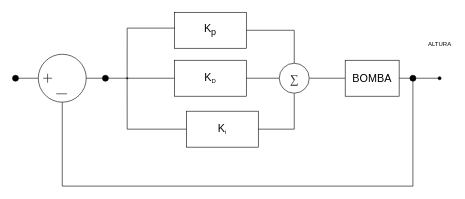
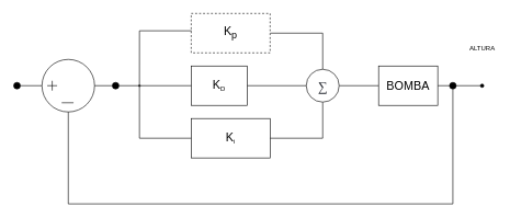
  <mxCell id="0" />
  <mxCell id="1" parent="0" />
  <mxCell id="2" value="" style="endArrow=none;html=1;rounded=0;entryX=0;entryY=0.5;entryDx=0;entryDy=0;" edge="1" parent="1" target="12"><mxGeometry width="50" height="50" relative="1" as="geometry"><mxPoint x="30" y="130" as="sourcePoint" /><mxPoint x="180" y="150" as="targetPoint" /></mxGeometry></mxCell>
  <mxCell id="3" style="edgeStyle=orthogonalEdgeStyle;rounded=0;orthogonalLoop=1;jettySize=auto;html=1;exitX=1;exitY=0.5;exitDx=0;exitDy=0;entryX=0.5;entryY=0;entryDx=0;entryDy=0;fontSize=18;endArrow=none;endFill=0;" edge="1" parent="1" source="4" target="10"><mxGeometry relative="1" as="geometry" /></mxCell>
- <mxCell id="4" value="&lt;font style=&quot;font-size: 18px;&quot;&gt;K&lt;sub&gt;p&lt;/sub&gt;&lt;br&gt;&lt;/font&gt;" style="rounded=0;whiteSpace=wrap;html=1;" vertex="1" parent="1"><mxGeometry x="290" y="20" width="120" height="60" as="geometry" /></mxCell>
+ <mxCell id="4" value="&lt;font style=&quot;font-size: 18px;&quot;&gt;K&lt;sub&gt;p&lt;/sub&gt;&lt;br&gt;&lt;/font&gt;" style="rounded=0;whiteSpace=wrap;html=1;dashed=1;" vertex="1" parent="1"><mxGeometry x="290" y="20" width="120" height="60" as="geometry" /></mxCell>
  <mxCell id="5" style="edgeStyle=orthogonalEdgeStyle;rounded=0;orthogonalLoop=1;jettySize=auto;html=1;exitX=1;exitY=0.5;exitDx=0;exitDy=0;entryX=0;entryY=0.5;entryDx=0;entryDy=0;fontSize=18;endArrow=none;endFill=0;" edge="1" parent="1" source="6" target="10"><mxGeometry relative="1" as="geometry" /></mxCell>
- <mxCell id="6" value="&lt;span style=&quot;font-size: 18px;&quot;&gt;K&lt;/span&gt;&lt;sub&gt;D&lt;/sub&gt;" style="rounded=0;whiteSpace=wrap;html=1;" vertex="1" parent="1"><mxGeometry x="290" y="100" width="120" height="60" as="geometry" /></mxCell>
- <mxCell id="7" value="&lt;span style=&quot;font-size: 18px;&quot;&gt;K&lt;/span&gt;&lt;sub&gt;i&lt;/sub&gt;" style="rounded=0;whiteSpace=wrap;html=1;" vertex="1" parent="1"><mxGeometry x="310" y="185" width="120" height="60" as="geometry" /></mxCell>
+ <mxCell id="6" value="&lt;span style=&quot;font-size: 18px;&quot;&gt;K&lt;/span&gt;&lt;sub&gt;D&lt;/sub&gt;" style="rounded=0;whiteSpace=wrap;html=1;" vertex="1" parent="1"><mxGeometry x="290" y="100" width="85" height="60" as="geometry" /></mxCell>
+ <mxCell id="7" value="&lt;span style=&quot;font-size: 18px;&quot;&gt;K&lt;/span&gt;&lt;sub&gt;i&lt;/sub&gt;" style="rounded=0;whiteSpace=wrap;html=1;" vertex="1" parent="1"><mxGeometry x="290" y="180" width="120" height="60" as="geometry" /></mxCell>
  <mxCell id="8" style="edgeStyle=none;rounded=0;orthogonalLoop=1;jettySize=auto;html=1;exitX=1;exitY=0.5;exitDx=0;exitDy=0;entryX=0;entryY=0.5;entryDx=0;entryDy=0;fontSize=18;endArrow=none;endFill=0;" edge="1" parent="1" source="10" target="19"><mxGeometry relative="1" as="geometry" /></mxCell>
  <mxCell id="9" style="edgeStyle=orthogonalEdgeStyle;rounded=0;orthogonalLoop=1;jettySize=auto;html=1;exitX=0.5;exitY=1;exitDx=0;exitDy=0;entryX=1;entryY=0.5;entryDx=0;entryDy=0;fontSize=18;endArrow=none;endFill=0;" edge="1" parent="1" source="10" target="7"><mxGeometry relative="1" as="geometry" /></mxCell>
  <mxCell id="10" value="&lt;span style=&quot;color: rgb(33, 36, 44); font-family: KaTeX_Size2; font-size: 20px; text-align: start; background-color: rgb(255, 255, 255);&quot;&gt;∑&lt;/span&gt;" style="ellipse;whiteSpace=wrap;html=1;aspect=fixed;" vertex="1" parent="1"><mxGeometry x="465" y="105" width="50" height="50" as="geometry" /></mxCell>
  <mxCell id="11" value="" style="group" connectable="0" vertex="1" parent="1"><mxGeometry x="63" y="90" width="80" height="80" as="geometry" /></mxCell>
  <mxCell id="12" value="" style="ellipse;whiteSpace=wrap;html=1;aspect=fixed;" vertex="1" parent="11"><mxGeometry width="80" height="80" as="geometry" /></mxCell>
  <mxCell id="13" value="" style="group" connectable="0" vertex="1" parent="11"><mxGeometry x="8" y="32.5" width="15" height="15" as="geometry" /></mxCell>
  <mxCell id="14" value="" style="endArrow=none;html=1;rounded=0;" edge="1" parent="13"><mxGeometry width="50" height="50" relative="1" as="geometry"><mxPoint y="7.5" as="sourcePoint" /><mxPoint x="15" y="7.5" as="targetPoint" /></mxGeometry></mxCell>
  <mxCell id="15" value="" style="endArrow=none;html=1;rounded=0;" edge="1" parent="13"><mxGeometry width="50" height="50" relative="1" as="geometry"><mxPoint x="7.5" y="15" as="sourcePoint" /><mxPoint x="7.5" as="targetPoint" /></mxGeometry></mxCell>
  <mxCell id="16" value="" style="endArrow=none;html=1;rounded=0;" edge="1" parent="11"><mxGeometry width="50" height="50" relative="1" as="geometry"><mxPoint x="30" y="66" as="sourcePoint" /><mxPoint x="48" y="66" as="targetPoint" /></mxGeometry></mxCell>
  <mxCell id="17" value="" style="ellipse;whiteSpace=wrap;html=1;aspect=fixed;fillColor=#000000;" vertex="1" parent="1"><mxGeometry x="20" y="125" width="10" height="10" as="geometry" /></mxCell>
  <mxCell id="18" style="edgeStyle=none;rounded=0;orthogonalLoop=1;jettySize=auto;html=1;exitX=1;exitY=0.5;exitDx=0;exitDy=0;entryX=0;entryY=0.5;entryDx=0;entryDy=0;fontSize=18;endArrow=none;endFill=0;" edge="1" parent="1" source="19" target="21"><mxGeometry relative="1" as="geometry" /></mxCell>
  <mxCell id="19" value="BOMBA" style="rounded=0;whiteSpace=wrap;html=1;fontSize=18;fillColor=#FFFFFF;" vertex="1" parent="1"><mxGeometry x="575" y="100" width="90" height="60" as="geometry" /></mxCell>
  <mxCell id="20" style="edgeStyle=orthogonalEdgeStyle;rounded=0;orthogonalLoop=1;jettySize=auto;html=1;exitX=1;exitY=0.5;exitDx=0;exitDy=0;entryX=0;entryY=0.5;entryDx=0;entryDy=0;fontSize=18;endArrow=none;endFill=0;" edge="1" parent="1" source="21" target="27"><mxGeometry relative="1" as="geometry" /></mxCell>
  <mxCell id="21" value="" style="ellipse;whiteSpace=wrap;html=1;aspect=fixed;fillColor=#000000;" vertex="1" parent="1"><mxGeometry x="683" y="125" width="10" height="10" as="geometry" /></mxCell>
  <mxCell id="22" style="edgeStyle=orthogonalEdgeStyle;rounded=0;orthogonalLoop=1;jettySize=auto;html=1;exitX=0.5;exitY=1;exitDx=0;exitDy=0;entryX=0.5;entryY=1;entryDx=0;entryDy=0;fontSize=18;endArrow=none;endFill=0;" edge="1" parent="1" source="12" target="21"><mxGeometry relative="1" as="geometry"><Array as="points"><mxPoint x="103" y="310" /><mxPoint x="688" y="310" /></Array></mxGeometry></mxCell>
  <mxCell id="23" style="edgeStyle=orthogonalEdgeStyle;rounded=0;orthogonalLoop=1;jettySize=auto;html=1;exitX=0.5;exitY=0;exitDx=0;exitDy=0;entryX=0.005;entryY=0.44;entryDx=0;entryDy=0;entryPerimeter=0;fontSize=18;endArrow=none;endFill=0;" edge="1" parent="1" source="26" target="4"><mxGeometry relative="1" as="geometry" /></mxCell>
  <mxCell id="24" style="edgeStyle=orthogonalEdgeStyle;rounded=0;orthogonalLoop=1;jettySize=auto;html=1;exitX=1;exitY=0.5;exitDx=0;exitDy=0;entryX=0;entryY=0.5;entryDx=0;entryDy=0;fontSize=18;endArrow=none;endFill=0;" edge="1" parent="1" source="26" target="6"><mxGeometry relative="1" as="geometry" /></mxCell>
  <mxCell id="25" style="edgeStyle=orthogonalEdgeStyle;rounded=0;orthogonalLoop=1;jettySize=auto;html=1;exitX=0.5;exitY=1;exitDx=0;exitDy=0;entryX=0;entryY=0.5;entryDx=0;entryDy=0;fontSize=18;endArrow=none;endFill=0;" edge="1" parent="1" source="26" target="7"><mxGeometry relative="1" as="geometry" /></mxCell>
  <mxCell id="26" value="" style="ellipse;whiteSpace=wrap;html=1;aspect=fixed;fillColor=#000000;" vertex="1" parent="1"><mxGeometry x="210" y="128.75" width="2.5" height="2.5" as="geometry" /></mxCell>
  <mxCell id="27" value="" style="ellipse;whiteSpace=wrap;html=1;aspect=fixed;fillColor=#000000;" vertex="1" parent="1"><mxGeometry x="730" y="127.5" width="5" height="5" as="geometry" /></mxCell>
  <mxCell id="28" style="edgeStyle=orthogonalEdgeStyle;rounded=0;orthogonalLoop=1;jettySize=auto;html=1;exitX=1;exitY=0.5;exitDx=0;exitDy=0;entryX=0;entryY=1;entryDx=0;entryDy=0;fontSize=18;endArrow=none;endFill=0;" edge="1" parent="1" source="29" target="26"><mxGeometry relative="1" as="geometry" /></mxCell>
  <mxCell id="29" value="" style="ellipse;whiteSpace=wrap;html=1;aspect=fixed;fillColor=#000000;" vertex="1" parent="1"><mxGeometry x="170" y="125" width="10" height="10" as="geometry" /></mxCell>
  <mxCell id="30" style="edgeStyle=orthogonalEdgeStyle;rounded=0;orthogonalLoop=1;jettySize=auto;html=1;exitX=1;exitY=0.5;exitDx=0;exitDy=0;entryX=0;entryY=0.5;entryDx=0;entryDy=0;fontSize=18;endArrow=none;endFill=0;" edge="1" parent="1" source="12" target="29"><mxGeometry relative="1" as="geometry" /></mxCell>
  <mxCell id="31" value="&lt;font style=&quot;font-size: 10px;&quot;&gt;ALTURA&lt;/font&gt;" style="text;html=1;strokeColor=none;fillColor=none;align=center;verticalAlign=middle;whiteSpace=wrap;rounded=0;fontSize=18;" vertex="1" parent="1"><mxGeometry x="712.5" y="60" width="40" height="20" as="geometry" /></mxCell>
